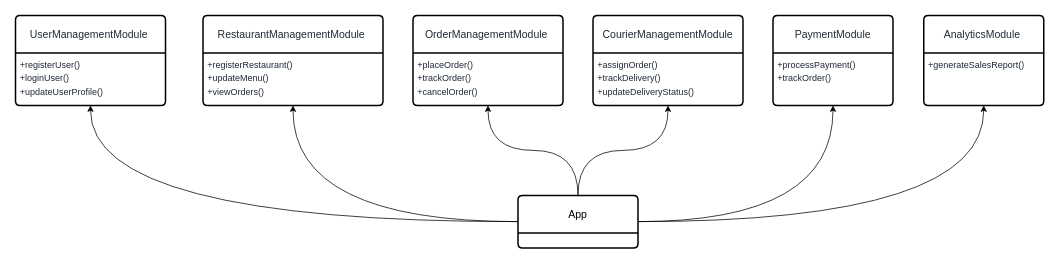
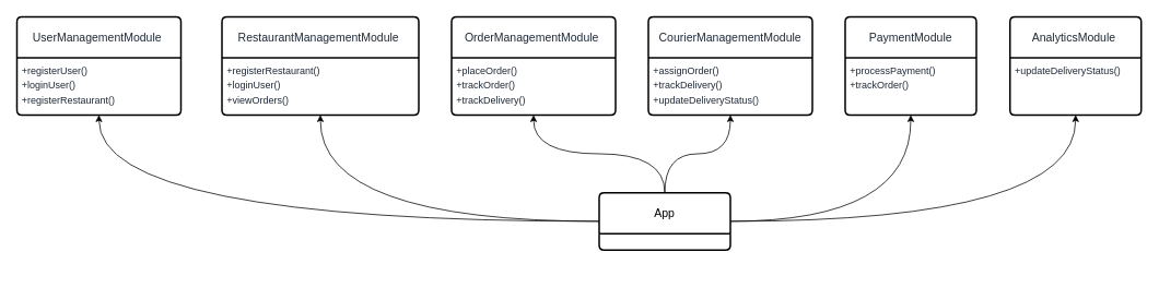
  <mxCell id="0" />
  <mxCell id="1" parent="0" />
  <mxCell id="2" value="&lt;pre style=&quot;box-sizing: border-box; border: none; margin-top: var(--spacing-sm); margin-bottom: var(--spacing-sm); position: relative; background: var(--code-background-fill); font-family: var(--font-mono); font-size: var(--text-sm); text-align: left; word-break: normal; overflow-wrap: normal; line-height: 1.5; tab-size: 2; hyphens: none; overflow: auto; box-shadow: none; padding: var(--spacing-lg) var(--spacing-xl); text-shadow: none; border-radius: var(--radius-sm); color: rgb(243, 244, 246);&quot;&gt;&lt;pre style=&quot;box-sizing: border-box; border: none; margin-top: var(--spacing-sm); margin-bottom: var(--spacing-sm); position: relative; background: var(--code-background-fill); font-family: var(--font-mono); font-size: var(--text-sm); word-break: normal; overflow-wrap: normal; line-height: 1.5; tab-size: 2; hyphens: none; overflow: auto; box-shadow: none; padding: var(--spacing-lg) var(--spacing-xl); text-shadow: none; border-radius: var(--radius-sm); color: rgb(31, 41, 55);&quot;&gt;&lt;code style=&quot;box-sizing: border-box; border-width: 0px; border-style: solid; background: none; font-family: var(--font-mono); font-size: var(--text-sm); word-spacing: normal; word-break: normal; overflow-wrap: normal; line-height: 1.5; tab-size: 2; hyphens: none;&quot; class=&quot;language-mermaid&quot;&gt;UserManagementModule &lt;/code&gt;&lt;/pre&gt;&lt;/pre&gt;" style="swimlane;childLayout=stackLayout;horizontal=1;startSize=50;horizontalStack=0;rounded=1;fontSize=14;fontStyle=0;strokeWidth=2;resizeParent=0;resizeLast=1;shadow=0;dashed=0;align=center;arcSize=4;whiteSpace=wrap;html=1;" vertex="1" parent="1"><mxGeometry x="20" y="20" width="200" height="120" as="geometry" /></mxCell>
- <mxCell id="3" value="&lt;pre style=&quot;box-sizing: border-box; border: none; margin-top: var(--spacing-sm); margin-bottom: var(--spacing-sm); position: relative; background: var(--code-background-fill); font-family: var(--font-mono); font-size: var(--text-sm); word-break: normal; overflow-wrap: normal; line-height: 1.5; tab-size: 2; hyphens: none; overflow: auto; box-shadow: none; padding: var(--spacing-lg) var(--spacing-xl); text-shadow: none; border-radius: var(--radius-sm); color: rgb(31, 41, 55);&quot;&gt;&lt;code style=&quot;box-sizing: border-box; border-width: 0px; border-style: solid; background: none; font-family: var(--font-mono); font-size: var(--text-sm); word-spacing: normal; word-break: normal; overflow-wrap: normal; line-height: 1.5; tab-size: 2; hyphens: none;&quot; class=&quot;language-mermaid&quot;&gt;+registerUser()&lt;br/&gt;+loginUser()&lt;br/&gt;+updateUserProfile()&lt;/code&gt;&lt;/pre&gt;" style="align=left;strokeColor=none;fillColor=none;spacingLeft=4;fontSize=12;verticalAlign=top;resizable=0;rotatable=0;part=1;html=1;" vertex="1" parent="2"><mxGeometry y="50" width="200" height="70" as="geometry" /></mxCell>
+ <mxCell id="3" value="&lt;pre style=&quot;box-sizing: border-box; border: none; margin-top: var(--spacing-sm); margin-bottom: var(--spacing-sm); position: relative; background: var(--code-background-fill); font-family: var(--font-mono); font-size: var(--text-sm); word-break: normal; overflow-wrap: normal; line-height: 1.5; tab-size: 2; hyphens: none; overflow: auto; box-shadow: none; padding: var(--spacing-lg) var(--spacing-xl); text-shadow: none; border-radius: var(--radius-sm); color: rgb(31, 41, 55);&quot;&gt;&lt;code style=&quot;box-sizing: border-box; border-width: 0px; border-style: solid; background: none; font-family: var(--font-mono); font-size: var(--text-sm); word-spacing: normal; word-break: normal; overflow-wrap: normal; line-height: 1.5; tab-size: 2; hyphens: none;&quot; class=&quot;language-mermaid&quot;&gt;+registerUser()&lt;br/&gt;+loginUser()&lt;br/&gt;+registerRestaurant()&lt;/code&gt;&lt;/pre&gt;" style="align=left;strokeColor=none;fillColor=none;spacingLeft=4;fontSize=12;verticalAlign=top;resizable=0;rotatable=0;part=1;html=1;" vertex="1" parent="2"><mxGeometry y="50" width="200" height="70" as="geometry" /></mxCell>
  <mxCell id="4" value="&lt;pre style=&quot;box-sizing: border-box; border: none; margin-top: var(--spacing-sm); margin-bottom: var(--spacing-sm); position: relative; background: var(--code-background-fill); font-family: var(--font-mono); font-size: var(--text-sm); text-align: left; word-break: normal; overflow-wrap: normal; line-height: 1.5; tab-size: 2; hyphens: none; overflow: auto; box-shadow: none; padding: var(--spacing-lg) var(--spacing-xl); text-shadow: none; border-radius: var(--radius-sm); color: rgb(31, 41, 55);&quot;&gt;&lt;code style=&quot;box-sizing: border-box; border-width: 0px; border-style: solid; background: none; font-family: var(--font-mono); font-size: var(--text-sm); word-spacing: normal; word-break: normal; overflow-wrap: normal; line-height: 1.5; tab-size: 2; hyphens: none;&quot; class=&quot;language-mermaid&quot;&gt;RestaurantManagementModule &lt;/code&gt;&lt;/pre&gt;" style="swimlane;childLayout=stackLayout;horizontal=1;startSize=50;horizontalStack=0;rounded=1;fontSize=14;fontStyle=0;strokeWidth=2;resizeParent=0;resizeLast=1;shadow=0;dashed=0;align=center;arcSize=4;whiteSpace=wrap;html=1;" vertex="1" parent="1"><mxGeometry x="270" y="20" width="240" height="120" as="geometry" /></mxCell>
- <mxCell id="5" value="&lt;pre style=&quot;box-sizing: border-box; border: none; margin-top: var(--spacing-sm); margin-bottom: var(--spacing-sm); position: relative; background: var(--code-background-fill); font-family: var(--font-mono); font-size: var(--text-sm); word-break: normal; overflow-wrap: normal; line-height: 1.5; tab-size: 2; hyphens: none; overflow: auto; box-shadow: none; padding: var(--spacing-lg) var(--spacing-xl); text-shadow: none; border-radius: var(--radius-sm); color: rgb(31, 41, 55);&quot;&gt;&lt;code style=&quot;box-sizing: border-box; border-width: 0px; border-style: solid; background: none; font-family: var(--font-mono); font-size: var(--text-sm); word-spacing: normal; word-break: normal; overflow-wrap: normal; line-height: 1.5; tab-size: 2; hyphens: none;&quot; class=&quot;language-mermaid&quot;&gt;+registerRestaurant()&lt;br/&gt;+updateMenu()&lt;br/&gt;+viewOrders()&lt;/code&gt;&lt;/pre&gt;" style="align=left;strokeColor=none;fillColor=none;spacingLeft=4;fontSize=12;verticalAlign=top;resizable=0;rotatable=0;part=1;html=1;" vertex="1" parent="4"><mxGeometry y="50" width="240" height="70" as="geometry" /></mxCell>
+ <mxCell id="5" value="&lt;pre style=&quot;box-sizing: border-box; border: none; margin-top: var(--spacing-sm); margin-bottom: var(--spacing-sm); position: relative; background: var(--code-background-fill); font-family: var(--font-mono); font-size: var(--text-sm); word-break: normal; overflow-wrap: normal; line-height: 1.5; tab-size: 2; hyphens: none; overflow: auto; box-shadow: none; padding: var(--spacing-lg) var(--spacing-xl); text-shadow: none; border-radius: var(--radius-sm); color: rgb(31, 41, 55);&quot;&gt;&lt;code style=&quot;box-sizing: border-box; border-width: 0px; border-style: solid; background: none; font-family: var(--font-mono); font-size: var(--text-sm); word-spacing: normal; word-break: normal; overflow-wrap: normal; line-height: 1.5; tab-size: 2; hyphens: none;&quot; class=&quot;language-mermaid&quot;&gt;+registerRestaurant()&lt;br/&gt;+loginUser()&lt;br/&gt;+viewOrders()&lt;/code&gt;&lt;/pre&gt;" style="align=left;strokeColor=none;fillColor=none;spacingLeft=4;fontSize=12;verticalAlign=top;resizable=0;rotatable=0;part=1;html=1;" vertex="1" parent="4"><mxGeometry y="50" width="240" height="70" as="geometry" /></mxCell>
  <mxCell id="6" value="&lt;pre style=&quot;box-sizing: border-box; border: none; margin-top: var(--spacing-sm); margin-bottom: var(--spacing-sm); position: relative; background: var(--code-background-fill); font-family: var(--font-mono); font-size: var(--text-sm); text-align: left; word-break: normal; overflow-wrap: normal; line-height: 1.5; tab-size: 2; hyphens: none; overflow: auto; box-shadow: none; padding: var(--spacing-lg) var(--spacing-xl); text-shadow: none; border-radius: var(--radius-sm); color: rgb(31, 41, 55);&quot;&gt;&lt;code style=&quot;box-sizing: border-box; border-width: 0px; border-style: solid; background: none; font-family: var(--font-mono); font-size: var(--text-sm); word-spacing: normal; word-break: normal; overflow-wrap: normal; line-height: 1.5; tab-size: 2; hyphens: none;&quot; class=&quot;language-mermaid&quot;&gt;OrderManagementModule &lt;/code&gt;&lt;/pre&gt;" style="swimlane;childLayout=stackLayout;horizontal=1;startSize=50;horizontalStack=0;rounded=1;fontSize=14;fontStyle=0;strokeWidth=2;resizeParent=0;resizeLast=1;shadow=0;dashed=0;align=center;arcSize=4;whiteSpace=wrap;html=1;" vertex="1" parent="1"><mxGeometry x="550" y="20" width="200" height="120" as="geometry" /></mxCell>
- <mxCell id="7" value="&lt;pre style=&quot;box-sizing: border-box; border: none; margin-top: var(--spacing-sm); margin-bottom: var(--spacing-sm); position: relative; background: var(--code-background-fill); font-family: var(--font-mono); font-size: var(--text-sm); word-break: normal; overflow-wrap: normal; line-height: 1.5; tab-size: 2; hyphens: none; overflow: auto; box-shadow: none; padding: var(--spacing-lg) var(--spacing-xl); text-shadow: none; border-radius: var(--radius-sm); color: rgb(31, 41, 55);&quot;&gt;&lt;code style=&quot;box-sizing: border-box; border-width: 0px; border-style: solid; background: none; font-family: var(--font-mono); font-size: var(--text-sm); word-spacing: normal; word-break: normal; overflow-wrap: normal; line-height: 1.5; tab-size: 2; hyphens: none;&quot; class=&quot;language-mermaid&quot;&gt;+placeOrder()&lt;br/&gt;+trackOrder()&lt;br/&gt;+cancelOrder()&lt;/code&gt;&lt;/pre&gt;" style="align=left;strokeColor=none;fillColor=none;spacingLeft=4;fontSize=12;verticalAlign=top;resizable=0;rotatable=0;part=1;html=1;" vertex="1" parent="6"><mxGeometry y="50" width="200" height="70" as="geometry" /></mxCell>
+ <mxCell id="7" value="&lt;pre style=&quot;box-sizing: border-box; border: none; margin-top: var(--spacing-sm); margin-bottom: var(--spacing-sm); position: relative; background: var(--code-background-fill); font-family: var(--font-mono); font-size: var(--text-sm); word-break: normal; overflow-wrap: normal; line-height: 1.5; tab-size: 2; hyphens: none; overflow: auto; box-shadow: none; padding: var(--spacing-lg) var(--spacing-xl); text-shadow: none; border-radius: var(--radius-sm); color: rgb(31, 41, 55);&quot;&gt;&lt;code style=&quot;box-sizing: border-box; border-width: 0px; border-style: solid; background: none; font-family: var(--font-mono); font-size: var(--text-sm); word-spacing: normal; word-break: normal; overflow-wrap: normal; line-height: 1.5; tab-size: 2; hyphens: none;&quot; class=&quot;language-mermaid&quot;&gt;+placeOrder()&lt;br/&gt;+trackOrder()&lt;br/&gt;+trackDelivery()&lt;/code&gt;&lt;/pre&gt;" style="align=left;strokeColor=none;fillColor=none;spacingLeft=4;fontSize=12;verticalAlign=top;resizable=0;rotatable=0;part=1;html=1;" vertex="1" parent="6"><mxGeometry y="50" width="200" height="70" as="geometry" /></mxCell>
  <mxCell id="8" value="&lt;pre style=&quot;box-sizing: border-box; border: none; margin-top: var(--spacing-sm); margin-bottom: var(--spacing-sm); position: relative; background: var(--code-background-fill); font-family: var(--font-mono); font-size: var(--text-sm); text-align: left; word-break: normal; overflow-wrap: normal; line-height: 1.5; tab-size: 2; hyphens: none; overflow: auto; box-shadow: none; padding: var(--spacing-lg) var(--spacing-xl); text-shadow: none; border-radius: var(--radius-sm); color: rgb(31, 41, 55);&quot;&gt;&lt;code style=&quot;box-sizing: border-box; border-width: 0px; border-style: solid; background: none; font-family: var(--font-mono); font-size: var(--text-sm); word-spacing: normal; word-break: normal; overflow-wrap: normal; line-height: 1.5; tab-size: 2; hyphens: none;&quot; class=&quot;language-mermaid&quot;&gt;CourierManagementModule&lt;/code&gt;&lt;/pre&gt;" style="swimlane;childLayout=stackLayout;horizontal=1;startSize=50;horizontalStack=0;rounded=1;fontSize=14;fontStyle=0;strokeWidth=2;resizeParent=0;resizeLast=1;shadow=0;dashed=0;align=center;arcSize=4;whiteSpace=wrap;html=1;" vertex="1" parent="1"><mxGeometry x="790" y="20" width="200" height="120" as="geometry" /></mxCell>
  <mxCell id="9" value="&lt;pre style=&quot;box-sizing: border-box; border: none; margin-top: var(--spacing-sm); margin-bottom: var(--spacing-sm); position: relative; background: var(--code-background-fill); font-family: var(--font-mono); font-size: var(--text-sm); word-break: normal; overflow-wrap: normal; line-height: 1.5; tab-size: 2; hyphens: none; overflow: auto; box-shadow: none; padding: var(--spacing-lg) var(--spacing-xl); text-shadow: none; border-radius: var(--radius-sm); color: rgb(31, 41, 55);&quot;&gt;&lt;code style=&quot;box-sizing: border-box; border-width: 0px; border-style: solid; background: none; font-family: var(--font-mono); font-size: var(--text-sm); word-spacing: normal; word-break: normal; overflow-wrap: normal; line-height: 1.5; tab-size: 2; hyphens: none;&quot; class=&quot;language-mermaid&quot;&gt;+assignOrder()&lt;br/&gt;+trackDelivery()&lt;br/&gt;+updateDeliveryStatus()&lt;/code&gt;&lt;/pre&gt;" style="align=left;strokeColor=none;fillColor=none;spacingLeft=4;fontSize=12;verticalAlign=top;resizable=0;rotatable=0;part=1;html=1;" vertex="1" parent="8"><mxGeometry y="50" width="200" height="70" as="geometry" /></mxCell>
  <mxCell id="10" value="&lt;pre style=&quot;box-sizing: border-box; border: none; margin-top: var(--spacing-sm); margin-bottom: var(--spacing-sm); position: relative; background: var(--code-background-fill); font-family: var(--font-mono); font-size: var(--text-sm); text-align: left; word-break: normal; overflow-wrap: normal; line-height: 1.5; tab-size: 2; hyphens: none; overflow: auto; box-shadow: none; padding: var(--spacing-lg) var(--spacing-xl); text-shadow: none; border-radius: var(--radius-sm); color: rgb(31, 41, 55);&quot;&gt;&lt;code style=&quot;box-sizing: border-box; border-width: 0px; border-style: solid; background: none; font-family: var(--font-mono); font-size: var(--text-sm); word-spacing: normal; word-break: normal; overflow-wrap: normal; line-height: 1.5; tab-size: 2; hyphens: none;&quot; class=&quot;language-mermaid&quot;&gt;PaymentModule&lt;/code&gt;&lt;/pre&gt;" style="swimlane;childLayout=stackLayout;horizontal=1;startSize=50;horizontalStack=0;rounded=1;fontSize=14;fontStyle=0;strokeWidth=2;resizeParent=0;resizeLast=1;shadow=0;dashed=0;align=center;arcSize=4;whiteSpace=wrap;html=1;" vertex="1" parent="1"><mxGeometry x="1030" y="20" width="160" height="120" as="geometry" /></mxCell>
  <mxCell id="11" value="&lt;pre style=&quot;box-sizing: border-box; border: none; margin-top: var(--spacing-sm); margin-bottom: var(--spacing-sm); position: relative; background: var(--code-background-fill); font-family: var(--font-mono); font-size: var(--text-sm); word-break: normal; overflow-wrap: normal; line-height: 1.5; tab-size: 2; hyphens: none; overflow: auto; box-shadow: none; padding: var(--spacing-lg) var(--spacing-xl); text-shadow: none; border-radius: var(--radius-sm); color: rgb(31, 41, 55);&quot;&gt;&lt;code style=&quot;box-sizing: border-box; border-width: 0px; border-style: solid; background: none; font-family: var(--font-mono); font-size: var(--text-sm); word-spacing: normal; word-break: normal; overflow-wrap: normal; line-height: 1.5; tab-size: 2; hyphens: none;&quot; class=&quot;language-mermaid&quot;&gt;+processPayment()&lt;br/&gt;+trackOrder()&lt;/code&gt;&lt;/pre&gt;" style="align=left;strokeColor=none;fillColor=none;spacingLeft=4;fontSize=12;verticalAlign=top;resizable=0;rotatable=0;part=1;html=1;" vertex="1" parent="10"><mxGeometry y="50" width="160" height="70" as="geometry" /></mxCell>
  <mxCell id="12" value="&lt;pre style=&quot;box-sizing: border-box; border: none; margin-top: var(--spacing-sm); margin-bottom: var(--spacing-sm); position: relative; background: var(--code-background-fill); font-family: var(--font-mono); font-size: var(--text-sm); text-align: left; word-break: normal; overflow-wrap: normal; line-height: 1.5; tab-size: 2; hyphens: none; overflow: auto; box-shadow: none; padding: var(--spacing-lg) var(--spacing-xl); text-shadow: none; border-radius: var(--radius-sm); color: rgb(31, 41, 55);&quot;&gt;&lt;code style=&quot;box-sizing: border-box; border-width: 0px; border-style: solid; background: none; font-family: var(--font-mono); font-size: var(--text-sm); word-spacing: normal; word-break: normal; overflow-wrap: normal; line-height: 1.5; tab-size: 2; hyphens: none;&quot; class=&quot;language-mermaid&quot;&gt;AnalyticsModule &lt;/code&gt;&lt;/pre&gt;" style="swimlane;childLayout=stackLayout;horizontal=1;startSize=50;horizontalStack=0;rounded=1;fontSize=14;fontStyle=0;strokeWidth=2;resizeParent=0;resizeLast=1;shadow=0;dashed=0;align=center;arcSize=4;whiteSpace=wrap;html=1;" vertex="1" parent="1"><mxGeometry x="1231" y="20" width="160" height="120" as="geometry" /></mxCell>
- <mxCell id="13" value="&lt;pre style=&quot;box-sizing: border-box; border: none; margin-top: var(--spacing-sm); margin-bottom: var(--spacing-sm); position: relative; background: var(--code-background-fill); font-family: var(--font-mono); font-size: var(--text-sm); word-break: normal; overflow-wrap: normal; line-height: 1.5; tab-size: 2; hyphens: none; overflow: auto; box-shadow: none; padding: var(--spacing-lg) var(--spacing-xl); text-shadow: none; border-radius: var(--radius-sm); color: rgb(31, 41, 55);&quot;&gt;&lt;code style=&quot;box-sizing: border-box; border-width: 0px; border-style: solid; background: none; font-family: var(--font-mono); font-size: var(--text-sm); word-spacing: normal; word-break: normal; overflow-wrap: normal; line-height: 1.5; tab-size: 2; hyphens: none;&quot; class=&quot;language-mermaid&quot;&gt;+generateSalesReport()&lt;br&gt;&lt;/code&gt;&lt;/pre&gt;" style="align=left;strokeColor=none;fillColor=none;spacingLeft=4;fontSize=12;verticalAlign=top;resizable=0;rotatable=0;part=1;html=1;" vertex="1" parent="12"><mxGeometry y="50" width="160" height="70" as="geometry" /></mxCell>
+ <mxCell id="13" value="&lt;pre style=&quot;box-sizing: border-box; border: none; margin-top: var(--spacing-sm); margin-bottom: var(--spacing-sm); position: relative; background: var(--code-background-fill); font-family: var(--font-mono); font-size: var(--text-sm); word-break: normal; overflow-wrap: normal; line-height: 1.5; tab-size: 2; hyphens: none; overflow: auto; box-shadow: none; padding: var(--spacing-lg) var(--spacing-xl); text-shadow: none; border-radius: var(--radius-sm); color: rgb(31, 41, 55);&quot;&gt;&lt;code style=&quot;box-sizing: border-box; border-width: 0px; border-style: solid; background: none; font-family: var(--font-mono); font-size: var(--text-sm); word-spacing: normal; word-break: normal; overflow-wrap: normal; line-height: 1.5; tab-size: 2; hyphens: none;&quot; class=&quot;language-mermaid&quot;&gt;+updateDeliveryStatus()&lt;br&gt;&lt;/code&gt;&lt;/pre&gt;" style="align=left;strokeColor=none;fillColor=none;spacingLeft=4;fontSize=12;verticalAlign=top;resizable=0;rotatable=0;part=1;html=1;" vertex="1" parent="12"><mxGeometry y="50" width="160" height="70" as="geometry" /></mxCell>
  <mxCell id="14" style="edgeStyle=orthogonalEdgeStyle;rounded=0;orthogonalLoop=1;jettySize=auto;html=1;entryX=0.5;entryY=1;entryDx=0;entryDy=0;curved=1;" edge="1" parent="1" source="20" target="3"><mxGeometry relative="1" as="geometry" /></mxCell>
  <mxCell id="15" style="edgeStyle=orthogonalEdgeStyle;rounded=0;orthogonalLoop=1;jettySize=auto;html=1;entryX=0.5;entryY=1;entryDx=0;entryDy=0;curved=1;" edge="1" parent="1" source="20" target="5"><mxGeometry relative="1" as="geometry" /></mxCell>
  <mxCell id="16" style="edgeStyle=orthogonalEdgeStyle;rounded=0;orthogonalLoop=1;jettySize=auto;html=1;entryX=0.5;entryY=1;entryDx=0;entryDy=0;curved=1;" edge="1" parent="1" source="20" target="7"><mxGeometry relative="1" as="geometry" /></mxCell>
  <mxCell id="17" style="edgeStyle=orthogonalEdgeStyle;rounded=0;orthogonalLoop=1;jettySize=auto;html=1;entryX=0.5;entryY=1;entryDx=0;entryDy=0;curved=1;" edge="1" parent="1" source="20" target="9"><mxGeometry relative="1" as="geometry" /></mxCell>
  <mxCell id="18" style="edgeStyle=orthogonalEdgeStyle;rounded=0;orthogonalLoop=1;jettySize=auto;html=1;entryX=0.5;entryY=1;entryDx=0;entryDy=0;curved=1;" edge="1" parent="1" source="20" target="11"><mxGeometry relative="1" as="geometry" /></mxCell>
  <mxCell id="19" style="edgeStyle=orthogonalEdgeStyle;rounded=0;orthogonalLoop=1;jettySize=auto;html=1;entryX=0.5;entryY=1;entryDx=0;entryDy=0;curved=1;" edge="1" parent="1" source="20" target="13"><mxGeometry relative="1" as="geometry" /></mxCell>
- <mxCell id="20" value="App" style="swimlane;childLayout=stackLayout;horizontal=1;startSize=50;horizontalStack=0;rounded=1;fontSize=14;fontStyle=0;strokeWidth=2;resizeParent=0;resizeLast=1;shadow=0;dashed=0;align=center;arcSize=4;whiteSpace=wrap;html=1;" vertex="1" parent="1"><mxGeometry x="690" y="260" width="160" height="70" as="geometry" /></mxCell>
+ <mxCell id="20" value="App" style="swimlane;childLayout=stackLayout;horizontal=1;startSize=50;horizontalStack=0;rounded=1;fontSize=14;fontStyle=0;strokeWidth=2;resizeParent=0;resizeLast=1;shadow=0;dashed=0;align=center;arcSize=4;whiteSpace=wrap;html=1;" vertex="1" parent="1"><mxGeometry x="730" y="235" width="160" height="70" as="geometry" /></mxCell>
